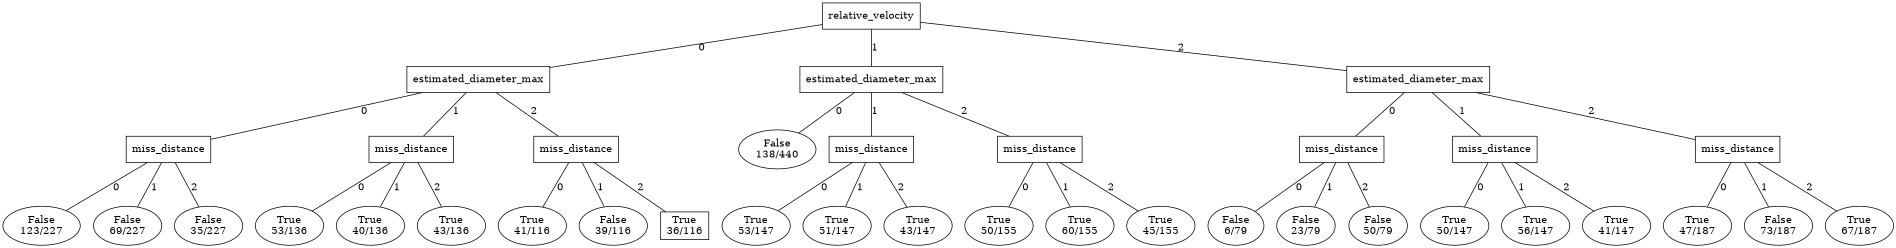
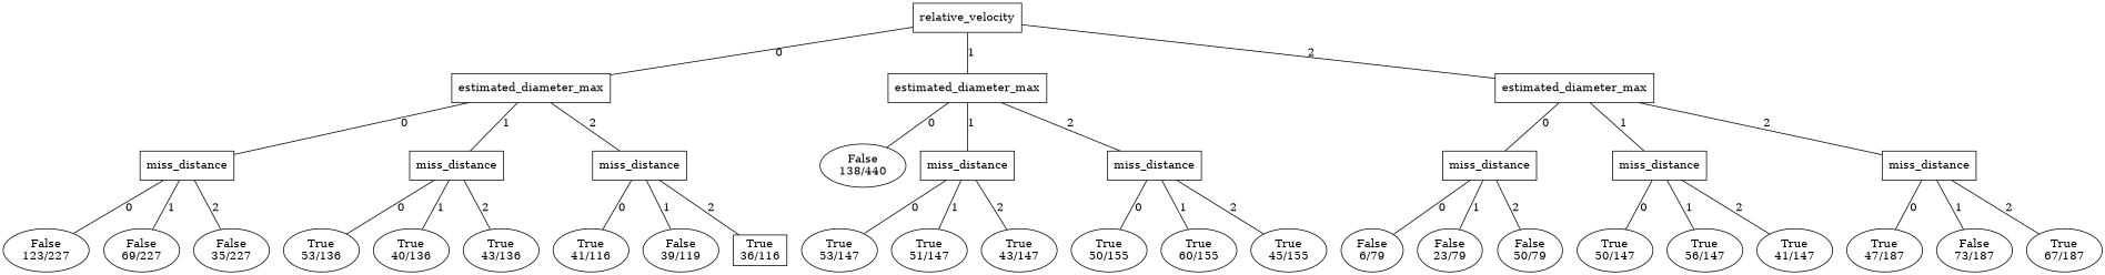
  strict graph {
    node [shape=ellipse]
    n1 [label=relative_velocity shape=box]
    n2 [label=estimated_diameter_max shape=box]
    n3 [label=estimated_diameter_max shape=box]
    n4 [label=estimated_diameter_max shape=box]
    n5 [label=miss_distance shape=box]
    n6 [label=miss_distance shape=box]
    n7 [label=miss_distance shape=box]
    n8 [label="False\n138/440"]
    n9 [label=miss_distance shape=box]
    n10 [label=miss_distance shape=box]
    n11 [label=miss_distance shape=box]
    n12 [label=miss_distance shape=box]
    n13 [label=miss_distance shape=box]
    n14 [label="False\n123/227"]
    n15 [label="False\n69/227"]
    n16 [label="False\n35/227"]
    n17 [label="True\n53/136"]
    n18 [label="True\n40/136"]
    n19 [label="True\n43/136"]
    n20 [label="True\n41/116"]
-   n21 [label="False\n39/116"]
+   n21 [label="False\n39/119"]
    n22 [label="True\n36/116" shape=box]
    n23 [label="True\n53/147"]
    n24 [label="True\n51/147"]
    n25 [label="True\n43/147"]
    n26 [label="True\n50/155"]
    n27 [label="True\n60/155"]
    n28 [label="True\n45/155"]
    n29 [label="False\n6/79"]
    n30 [label="False\n23/79"]
    n31 [label="False\n50/79"]
    n32 [label="True\n50/147"]
    n33 [label="True\n56/147"]
    n34 [label="True\n41/147"]
    n35 [label="True\n47/187"]
    n36 [label="False\n73/187"]
    n37 [label="True\n67/187"]
    n1 -- n2 [label=0]
    n1 -- n3 [label=1]
    n1 -- n4 [label=2]
    n2 -- n5 [label=0]
    n2 -- n6 [label=1]
    n2 -- n7 [label=2]
    n3 -- n8 [label=0]
    n3 -- n9 [label=1]
    n3 -- n10 [label=2]
    n4 -- n11 [label=0]
    n4 -- n12 [label=1]
    n4 -- n13 [label=2]
    n5 -- n14 [label=0]
    n5 -- n15 [label=1]
    n5 -- n16 [label=2]
    n6 -- n17 [label=0]
    n6 -- n18 [label=1]
    n6 -- n19 [label=2]
    n7 -- n20 [label=0]
    n7 -- n21 [label=1]
    n7 -- n22 [label=2]
    n9 -- n23 [label=0]
    n9 -- n24 [label=1]
    n9 -- n25 [label=2]
    n10 -- n26 [label=0]
    n10 -- n27 [label=1]
    n10 -- n28 [label=2]
    n11 -- n29 [label=0]
    n11 -- n30 [label=1]
    n11 -- n31 [label=2]
    n12 -- n32 [label=0]
    n12 -- n33 [label=1]
    n12 -- n34 [label=2]
    n13 -- n35 [label=0]
    n13 -- n36 [label=1]
    n13 -- n37 [label=2]
  }
